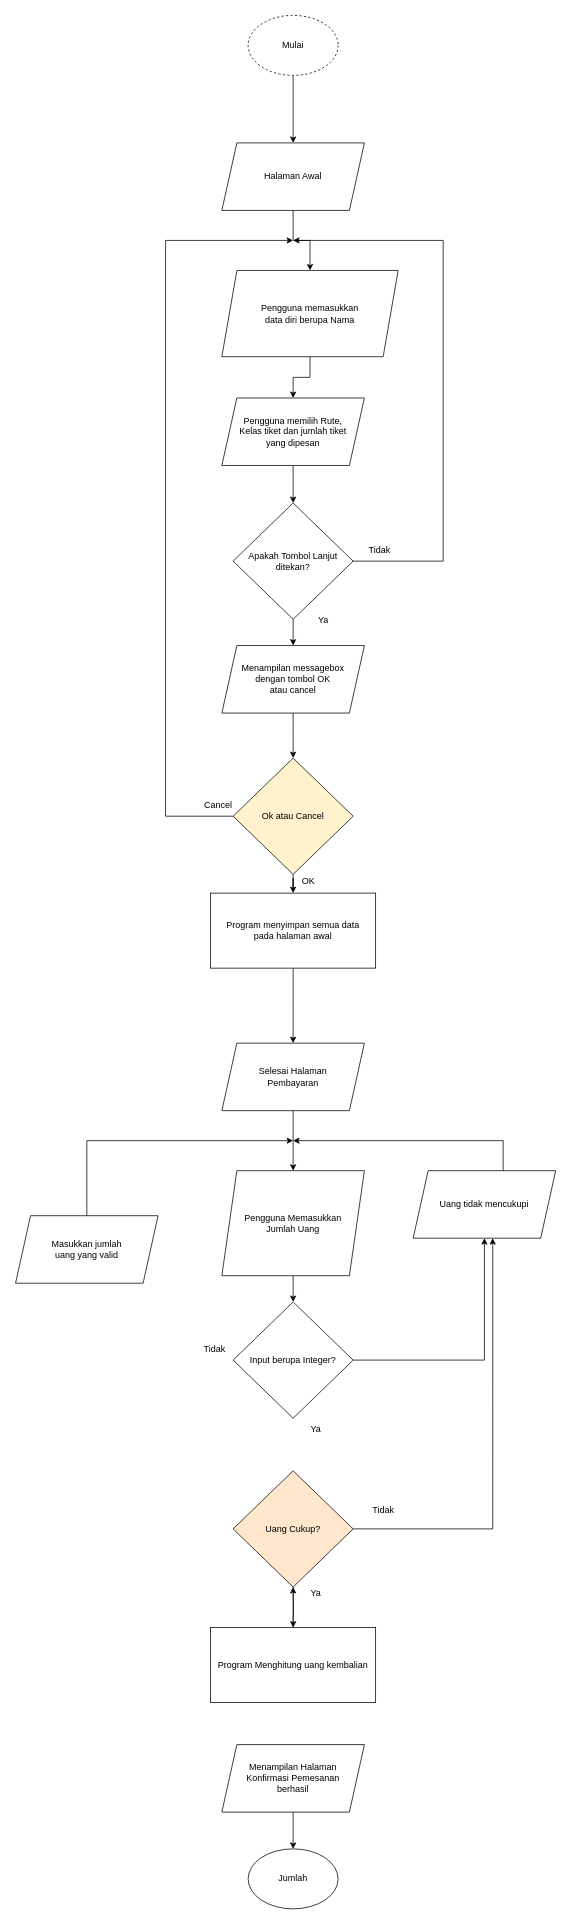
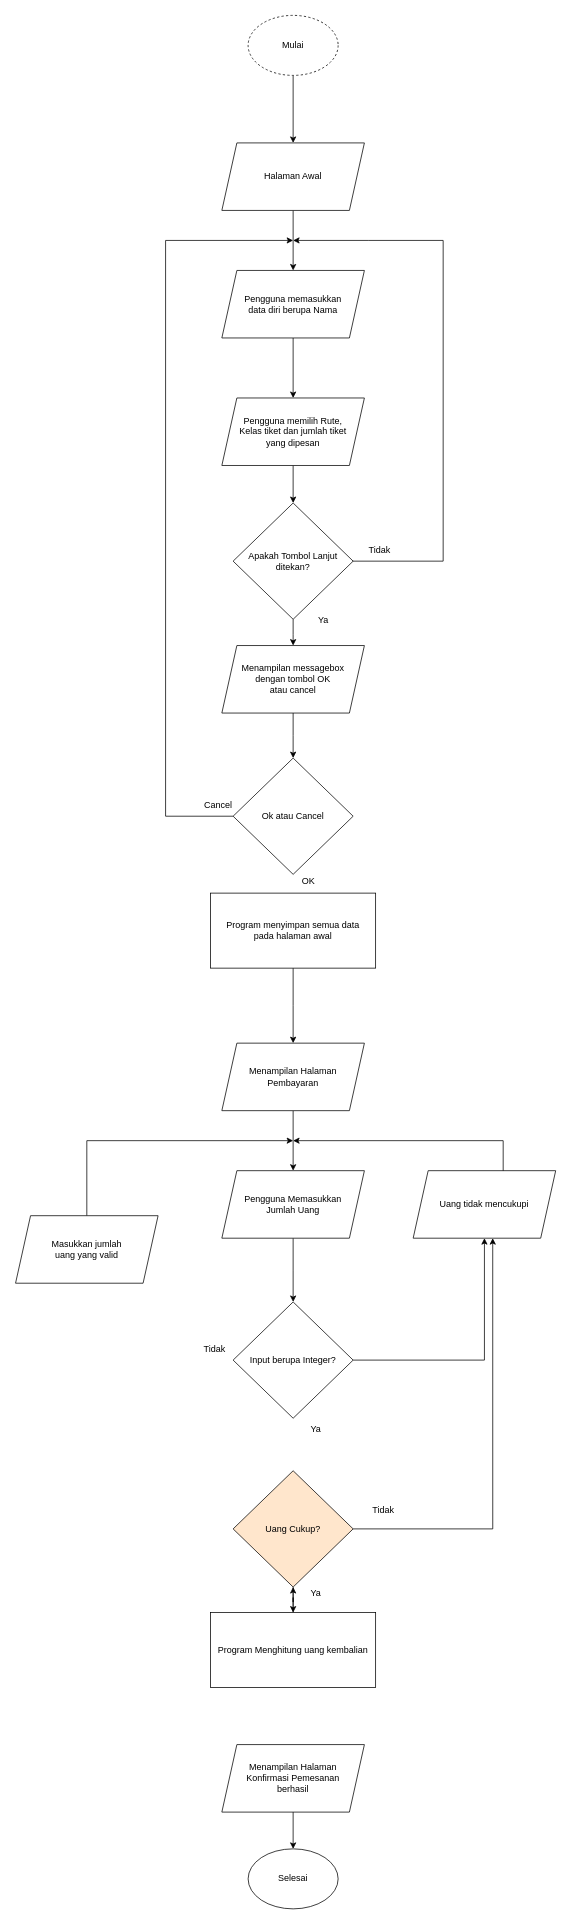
  <mxCell id="0" />
  <mxCell id="1" parent="0" />
  <mxCell id="2" value="" style="edgeStyle=orthogonalEdgeStyle;rounded=0;orthogonalLoop=1;jettySize=auto;html=1;" edge="1" parent="1" source="3" target="5"><mxGeometry relative="1" as="geometry" /></mxCell>
  <mxCell id="3" value="Mulai" style="ellipse;whiteSpace=wrap;html=1;dashed=1;" vertex="1" parent="1"><mxGeometry x="330" y="20" width="120" height="80" as="geometry" /></mxCell>
  <mxCell id="4" value="" style="edgeStyle=orthogonalEdgeStyle;rounded=0;orthogonalLoop=1;jettySize=auto;html=1;" edge="1" parent="1" source="5" target="7"><mxGeometry relative="1" as="geometry" /></mxCell>
  <mxCell id="5" value="Halaman Awal" style="shape=parallelogram;perimeter=parallelogramPerimeter;whiteSpace=wrap;html=1;fixedSize=1;" vertex="1" parent="1"><mxGeometry x="295" y="190" width="190" height="90" as="geometry" /></mxCell>
  <mxCell id="6" value="" style="edgeStyle=orthogonalEdgeStyle;rounded=0;orthogonalLoop=1;jettySize=auto;html=1;" edge="1" parent="1" source="7" target="9"><mxGeometry relative="1" as="geometry" /></mxCell>
- <mxCell id="7" value="&lt;div&gt;Pengguna memasukkan&lt;/div&gt;&lt;div&gt;data diri berupa Nama&lt;br&gt;&lt;/div&gt;" style="shape=parallelogram;perimeter=parallelogramPerimeter;whiteSpace=wrap;html=1;fixedSize=1;" vertex="1" parent="1"><mxGeometry x="295" y="360" width="235" height="115" as="geometry" /></mxCell>
+ <mxCell id="7" value="&lt;div&gt;Pengguna memasukkan&lt;/div&gt;&lt;div&gt;data diri berupa Nama&lt;br&gt;&lt;/div&gt;" style="shape=parallelogram;perimeter=parallelogramPerimeter;whiteSpace=wrap;html=1;fixedSize=1;" vertex="1" parent="1"><mxGeometry x="295" y="360" width="190" height="90" as="geometry" /></mxCell>
  <mxCell id="8" value="" style="edgeStyle=orthogonalEdgeStyle;rounded=0;orthogonalLoop=1;jettySize=auto;html=1;" edge="1" parent="1" source="9" target="12"><mxGeometry relative="1" as="geometry" /></mxCell>
  <mxCell id="9" value="&lt;div&gt;Pengguna memilih Rute,&lt;br&gt;&lt;/div&gt;&lt;div&gt;Kelas tiket dan jumlah tiket&lt;/div&gt;&lt;div&gt;yang dipesan&lt;br&gt;&lt;/div&gt;" style="shape=parallelogram;perimeter=parallelogramPerimeter;whiteSpace=wrap;html=1;fixedSize=1;" vertex="1" parent="1"><mxGeometry x="295" y="530" width="190" height="90" as="geometry" /></mxCell>
  <mxCell id="10" value="" style="edgeStyle=orthogonalEdgeStyle;rounded=0;orthogonalLoop=1;jettySize=auto;html=1;" edge="1" parent="1" source="12"><mxGeometry relative="1" as="geometry"><mxPoint x="390" y="860" as="targetPoint" /></mxGeometry></mxCell>
  <mxCell id="11" style="edgeStyle=orthogonalEdgeStyle;rounded=0;orthogonalLoop=1;jettySize=auto;html=1;" edge="1" parent="1"><mxGeometry relative="1" as="geometry"><mxPoint x="390" y="320" as="targetPoint" /><mxPoint x="440" y="747.5" as="sourcePoint" /><Array as="points"><mxPoint x="590" y="748" /><mxPoint x="590" y="320" /><mxPoint x="490" y="320" /></Array></mxGeometry></mxCell>
  <mxCell id="12" value="&lt;div&gt;Apakah Tombol Lanjut&lt;/div&gt;&lt;div&gt;ditekan?&lt;br&gt;&lt;/div&gt;" style="rhombus;whiteSpace=wrap;html=1;" vertex="1" parent="1"><mxGeometry x="310" y="670" width="160" height="155" as="geometry" /></mxCell>
  <mxCell id="13" value="" style="edgeStyle=orthogonalEdgeStyle;rounded=0;orthogonalLoop=1;jettySize=auto;html=1;" edge="1" parent="1" source="14"><mxGeometry relative="1" as="geometry"><mxPoint x="390" y="1010" as="targetPoint" /></mxGeometry></mxCell>
  <mxCell id="14" value="&lt;div&gt;Menampilan messagebox&lt;/div&gt;&lt;div&gt;dengan tombol OK&lt;/div&gt;&lt;div&gt;atau cancel&lt;br&gt;&lt;/div&gt;" style="shape=parallelogram;perimeter=parallelogramPerimeter;whiteSpace=wrap;html=1;fixedSize=1;" vertex="1" parent="1"><mxGeometry x="295" y="860" width="190" height="90" as="geometry" /></mxCell>
  <mxCell id="15" style="edgeStyle=orthogonalEdgeStyle;rounded=0;orthogonalLoop=1;jettySize=auto;html=1;" edge="1" parent="1" source="17"><mxGeometry relative="1" as="geometry"><mxPoint x="390" y="320" as="targetPoint" /><Array as="points"><mxPoint x="220" y="1088" /></Array></mxGeometry></mxCell>
- <mxCell id="16" value="" style="edgeStyle=orthogonalEdgeStyle;rounded=0;orthogonalLoop=1;jettySize=auto;html=1;" edge="1" parent="1" source="17" target="22"><mxGeometry relative="1" as="geometry" /></mxCell>
- <mxCell id="17" value="Ok atau Cancel" style="rhombus;whiteSpace=wrap;html=1;fillColor=#fff2cc;" vertex="1" parent="1"><mxGeometry x="310" y="1010" width="160" height="155" as="geometry" /></mxCell>
+ <mxCell id="17" value="Ok atau Cancel" style="rhombus;whiteSpace=wrap;html=1;" vertex="1" parent="1"><mxGeometry x="310" y="1010" width="160" height="155" as="geometry" /></mxCell>
  <mxCell id="18" value="Tidak" style="text;html=1;align=center;verticalAlign=middle;resizable=0;points=[];autosize=1;strokeColor=none;fillColor=none;" vertex="1" parent="1"><mxGeometry x="480" y="718" width="50" height="30" as="geometry" /></mxCell>
  <mxCell id="19" value="&lt;div&gt;Ya&lt;/div&gt;&lt;div&gt;&lt;br&gt;&lt;/div&gt;" style="text;html=1;align=center;verticalAlign=middle;resizable=0;points=[];autosize=1;strokeColor=none;fillColor=none;" vertex="1" parent="1"><mxGeometry x="410" y="813" width="40" height="40" as="geometry" /></mxCell>
  <mxCell id="20" value="Cancel" style="text;html=1;align=center;verticalAlign=middle;resizable=0;points=[];autosize=1;strokeColor=none;fillColor=none;" vertex="1" parent="1"><mxGeometry x="260" y="1058" width="60" height="30" as="geometry" /></mxCell>
  <mxCell id="21" value="" style="edgeStyle=orthogonalEdgeStyle;rounded=0;orthogonalLoop=1;jettySize=auto;html=1;" edge="1" parent="1" source="22"><mxGeometry relative="1" as="geometry"><mxPoint x="390" y="1390" as="targetPoint" /></mxGeometry></mxCell>
  <mxCell id="22" value="&lt;div&gt;Program menyimpan semua data&lt;/div&gt;&lt;div&gt;pada halaman awal&lt;br&gt;&lt;/div&gt;" style="whiteSpace=wrap;html=1;" vertex="1" parent="1"><mxGeometry x="280" y="1190" width="220" height="100" as="geometry" /></mxCell>
  <mxCell id="23" value="" style="edgeStyle=orthogonalEdgeStyle;rounded=0;orthogonalLoop=1;jettySize=auto;html=1;" edge="1" parent="1" source="24" target="26"><mxGeometry relative="1" as="geometry" /></mxCell>
- <mxCell id="24" value="&lt;div&gt;Selesai Halaman&lt;/div&gt;&lt;div&gt;Pembayaran&lt;br&gt;&lt;/div&gt;" style="shape=parallelogram;perimeter=parallelogramPerimeter;whiteSpace=wrap;html=1;fixedSize=1;" vertex="1" parent="1"><mxGeometry x="295" y="1390" width="190" height="90" as="geometry" /></mxCell>
+ <mxCell id="24" value="&lt;div&gt;Menampilan Halaman&lt;/div&gt;&lt;div&gt;Pembayaran&lt;br&gt;&lt;/div&gt;" style="shape=parallelogram;perimeter=parallelogramPerimeter;whiteSpace=wrap;html=1;fixedSize=1;" vertex="1" parent="1"><mxGeometry x="295" y="1390" width="190" height="90" as="geometry" /></mxCell>
  <mxCell id="25" value="" style="edgeStyle=orthogonalEdgeStyle;rounded=0;orthogonalLoop=1;jettySize=auto;html=1;" edge="1" parent="1" source="26"><mxGeometry relative="1" as="geometry"><mxPoint x="390" y="1735" as="targetPoint" /></mxGeometry></mxCell>
- <mxCell id="26" value="&lt;div&gt;Pengguna Memasukkan&lt;/div&gt;&lt;div&gt;Jumlah Uang&lt;br&gt;&lt;/div&gt;" style="shape=parallelogram;perimeter=parallelogramPerimeter;whiteSpace=wrap;html=1;fixedSize=1;" vertex="1" parent="1"><mxGeometry x="295" y="1560" width="190" height="140" as="geometry" /></mxCell>
+ <mxCell id="26" value="&lt;div&gt;Pengguna Memasukkan&lt;/div&gt;&lt;div&gt;Jumlah Uang&lt;br&gt;&lt;/div&gt;" style="shape=parallelogram;perimeter=parallelogramPerimeter;whiteSpace=wrap;html=1;fixedSize=1;" vertex="1" parent="1"><mxGeometry x="295" y="1560" width="190" height="90" as="geometry" /></mxCell>
  <mxCell id="27" value="" style="edgeStyle=orthogonalEdgeStyle;rounded=0;orthogonalLoop=1;jettySize=auto;html=1;entryX=0.453;entryY=1.022;entryDx=0;entryDy=0;entryPerimeter=0;exitX=1;exitY=0.5;exitDx=0;exitDy=0;" edge="1" parent="1" source="29"><mxGeometry relative="1" as="geometry"><mxPoint x="480" y="1811.52" as="sourcePoint" /><mxPoint x="656.07" y="1650" as="targetPoint" /><Array as="points"><mxPoint x="656" y="2037" /></Array></mxGeometry></mxCell>
  <mxCell id="28" style="edgeStyle=orthogonalEdgeStyle;rounded=0;orthogonalLoop=1;jettySize=auto;html=1;entryX=0.5;entryY=0;entryDx=0;entryDy=0;" edge="1" parent="1" target="33"><mxGeometry relative="1" as="geometry"><mxPoint x="390" y="2115" as="sourcePoint" /></mxGeometry></mxCell>
  <mxCell id="29" value="Uang Cukup?" style="rhombus;whiteSpace=wrap;html=1;fillColor=#ffe6cc;" vertex="1" parent="1"><mxGeometry x="310" y="1960" width="160" height="155" as="geometry" /></mxCell>
  <mxCell id="30" style="edgeStyle=orthogonalEdgeStyle;rounded=0;orthogonalLoop=1;jettySize=auto;html=1;exitX=0.5;exitY=0.111;exitDx=0;exitDy=0;exitPerimeter=0;" edge="1" parent="1" source="31"><mxGeometry relative="1" as="geometry"><mxPoint x="390" y="1520" as="targetPoint" /><mxPoint x="655" y="1380" as="sourcePoint" /><Array as="points"><mxPoint x="670" y="1570" /><mxPoint x="670" y="1520" /></Array></mxGeometry></mxCell>
  <mxCell id="31" value="Uang tidak mencukupi" style="shape=parallelogram;perimeter=parallelogramPerimeter;whiteSpace=wrap;html=1;fixedSize=1;" vertex="1" parent="1"><mxGeometry x="550" y="1560" width="190" height="90" as="geometry" /></mxCell>
  <mxCell id="32" style="edgeStyle=orthogonalEdgeStyle;rounded=0;orthogonalLoop=1;jettySize=auto;html=1;" edge="1" parent="1" source="33" target="29"><mxGeometry relative="1" as="geometry" /></mxCell>
- <mxCell id="33" value="&lt;div&gt;Program Menghitung uang kembalian&lt;br&gt;&lt;/div&gt;" style="whiteSpace=wrap;html=1;" vertex="1" parent="1"><mxGeometry x="280" y="2169" width="220" height="100" as="geometry" /></mxCell>
+ <mxCell id="33" value="&lt;div&gt;Program Menghitung uang kembalian&lt;br&gt;&lt;/div&gt;" style="whiteSpace=wrap;html=1;" vertex="1" parent="1"><mxGeometry x="280" y="2149" width="220" height="100" as="geometry" /></mxCell>
  <mxCell id="34" style="edgeStyle=orthogonalEdgeStyle;rounded=0;orthogonalLoop=1;jettySize=auto;html=1;entryX=0.5;entryY=0;entryDx=0;entryDy=0;" edge="1" parent="1" source="35" target="36"><mxGeometry relative="1" as="geometry" /></mxCell>
  <mxCell id="35" value="&lt;div&gt;Menampilan Halaman&lt;/div&gt;&lt;div&gt;Konfirmasi Pemesanan&lt;/div&gt;&lt;div&gt;berhasil&lt;br&gt;&lt;/div&gt;" style="shape=parallelogram;perimeter=parallelogramPerimeter;whiteSpace=wrap;html=1;fixedSize=1;" vertex="1" parent="1"><mxGeometry x="295" y="2325" width="190" height="90" as="geometry" /></mxCell>
- <mxCell id="36" value="Jumlah" style="ellipse;whiteSpace=wrap;html=1;" vertex="1" parent="1"><mxGeometry x="330" y="2464" width="120" height="80" as="geometry" /></mxCell>
+ <mxCell id="36" value="Selesai" style="ellipse;whiteSpace=wrap;html=1;" vertex="1" parent="1"><mxGeometry x="330" y="2464" width="120" height="80" as="geometry" /></mxCell>
  <mxCell id="37" value="" style="edgeStyle=orthogonalEdgeStyle;rounded=0;orthogonalLoop=1;jettySize=auto;html=1;" edge="1" parent="1" source="38" target="31"><mxGeometry relative="1" as="geometry"><mxPoint x="200" y="1812.5" as="targetPoint" /></mxGeometry></mxCell>
  <mxCell id="38" value="Input berupa Integer?" style="rhombus;whiteSpace=wrap;html=1;" vertex="1" parent="1"><mxGeometry x="310" y="1735" width="160" height="155" as="geometry" /></mxCell>
  <mxCell id="39" value="Tidak" style="text;html=1;align=center;verticalAlign=middle;resizable=0;points=[];autosize=1;strokeColor=none;fillColor=none;" vertex="1" parent="1"><mxGeometry x="485" y="1998" width="50" height="30" as="geometry" /></mxCell>
  <mxCell id="40" style="edgeStyle=orthogonalEdgeStyle;rounded=0;orthogonalLoop=1;jettySize=auto;html=1;" edge="1" parent="1" source="41"><mxGeometry relative="1" as="geometry"><mxPoint x="390" y="1520" as="targetPoint" /><Array as="points"><mxPoint x="115" y="1520" /></Array></mxGeometry></mxCell>
  <mxCell id="41" value="&lt;div&gt;Masukkan jumlah&lt;/div&gt;&lt;div&gt;uang yang valid&lt;/div&gt;" style="shape=parallelogram;perimeter=parallelogramPerimeter;whiteSpace=wrap;html=1;fixedSize=1;" vertex="1" parent="1"><mxGeometry x="20" y="1620" width="190" height="90" as="geometry" /></mxCell>
  <mxCell id="42" value="&lt;div&gt;OK&lt;/div&gt;" style="text;html=1;align=center;verticalAlign=middle;resizable=0;points=[];autosize=1;strokeColor=none;fillColor=none;" vertex="1" parent="1"><mxGeometry x="390" y="1160" width="40" height="30" as="geometry" /></mxCell>
  <mxCell id="43" value="Ya" style="text;html=1;align=center;verticalAlign=middle;resizable=0;points=[];autosize=1;strokeColor=none;fillColor=none;" vertex="1" parent="1"><mxGeometry x="400" y="2108" width="40" height="30" as="geometry" /></mxCell>
  <mxCell id="44" value="Ya" style="text;html=1;align=center;verticalAlign=middle;resizable=0;points=[];autosize=1;strokeColor=none;fillColor=none;" vertex="1" parent="1"><mxGeometry x="400" y="1890" width="40" height="30" as="geometry" /></mxCell>
  <mxCell id="45" value="Tidak" style="text;html=1;align=center;verticalAlign=middle;resizable=0;points=[];autosize=1;strokeColor=none;fillColor=none;" vertex="1" parent="1"><mxGeometry x="260" y="1783" width="50" height="30" as="geometry" /></mxCell>
